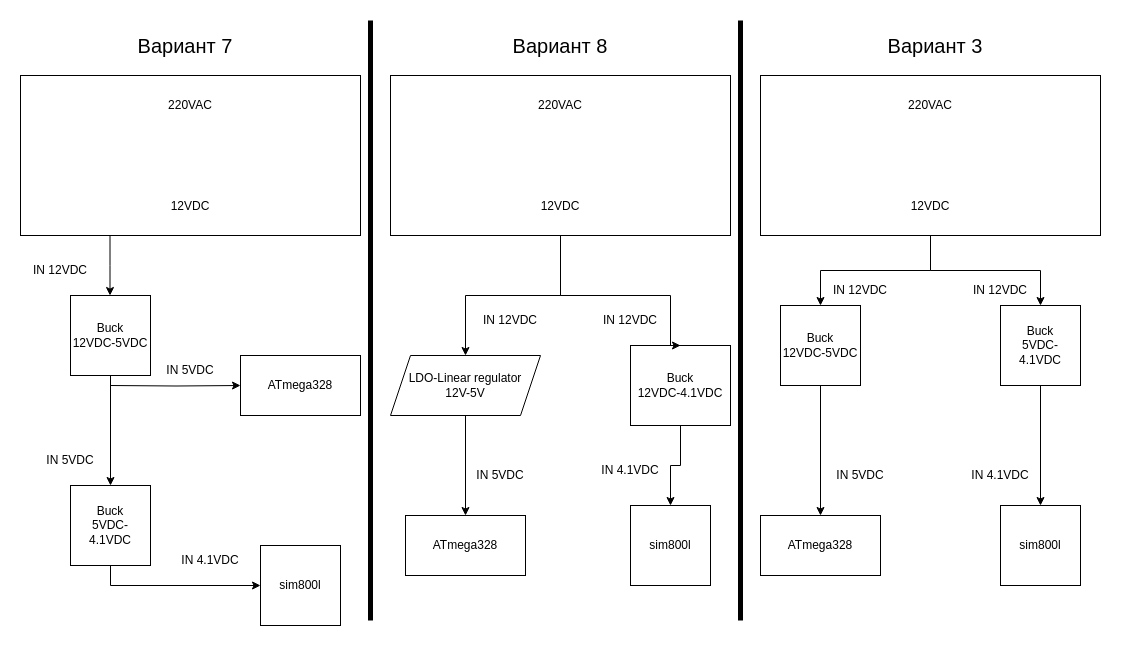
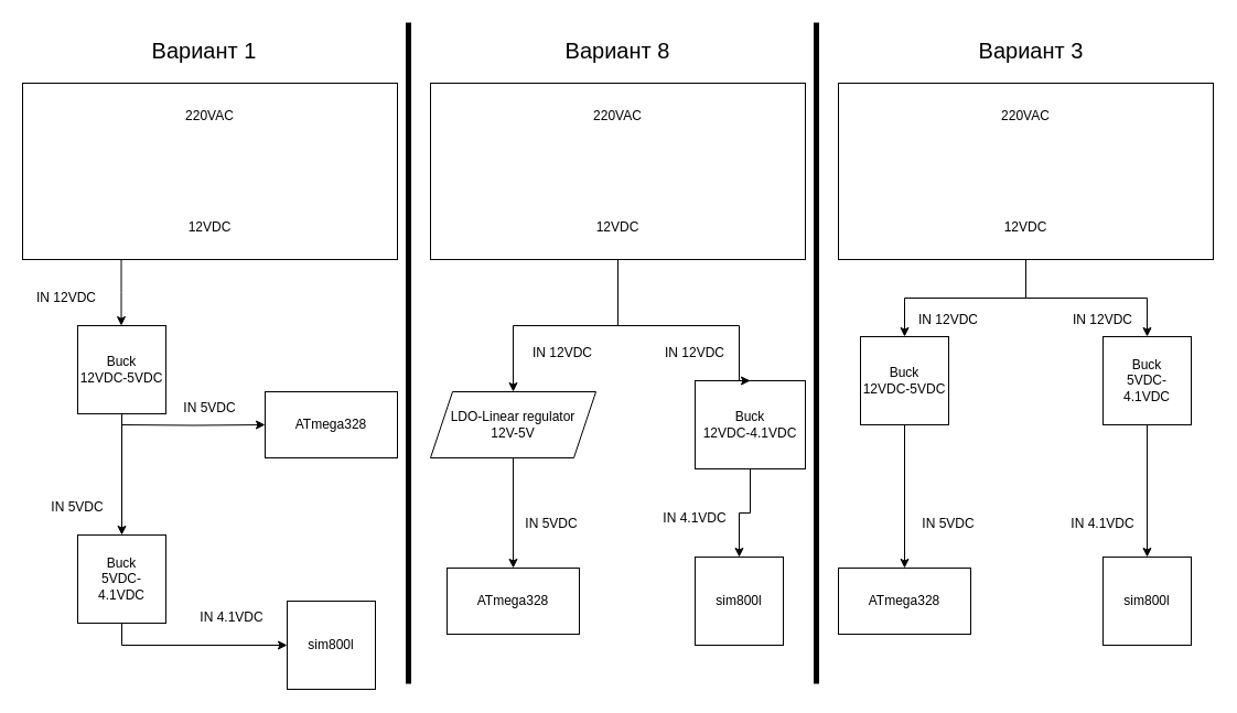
  <mxCell id="0" />
  <mxCell id="1" parent="0" />
  <mxCell id="2" value="ATmega328" style="rounded=0;whiteSpace=wrap;html=1;" vertex="1" parent="1"><mxGeometry x="240" y="355" width="120" height="60" as="geometry" /></mxCell>
  <mxCell id="3" value="sim800l" style="whiteSpace=wrap;html=1;aspect=fixed;" vertex="1" parent="1"><mxGeometry x="260" y="545" width="80" height="80" as="geometry" /></mxCell>
  <mxCell id="4" style="edgeStyle=orthogonalEdgeStyle;rounded=0;orthogonalLoop=1;jettySize=auto;html=1;exitX=0.5;exitY=1;exitDx=0;exitDy=0;entryX=0.5;entryY=0;entryDx=0;entryDy=0;" edge="1" parent="1" source="6" target="8"><mxGeometry relative="1" as="geometry" /></mxCell>
  <mxCell id="5" style="edgeStyle=orthogonalEdgeStyle;rounded=0;orthogonalLoop=1;jettySize=auto;html=1;exitX=0.5;exitY=1;exitDx=0;exitDy=0;entryX=0;entryY=0.5;entryDx=0;entryDy=0;" edge="1" parent="1" target="2"><mxGeometry relative="1" as="geometry"><mxPoint x="110" y="385" as="sourcePoint" /><mxPoint x="190" y="355" as="targetPoint" /></mxGeometry></mxCell>
  <mxCell id="6" value="Buck&lt;div&gt;12VDC-5VDC&lt;/div&gt;" style="whiteSpace=wrap;html=1;aspect=fixed;" vertex="1" parent="1"><mxGeometry x="70" y="295" width="80" height="80" as="geometry" /></mxCell>
  <mxCell id="7" style="edgeStyle=orthogonalEdgeStyle;rounded=0;orthogonalLoop=1;jettySize=auto;html=1;exitX=0.5;exitY=1;exitDx=0;exitDy=0;entryX=0;entryY=0.5;entryDx=0;entryDy=0;" edge="1" parent="1" source="8" target="3"><mxGeometry relative="1" as="geometry" /></mxCell>
  <mxCell id="8" value="Buck&lt;div&gt;5VDC-4.1VDC&lt;/div&gt;" style="whiteSpace=wrap;html=1;aspect=fixed;" vertex="1" parent="1"><mxGeometry x="70" y="485" width="80" height="80" as="geometry" /></mxCell>
  <mxCell id="9" value="IN 4.1VDC" style="text;html=1;align=center;verticalAlign=middle;whiteSpace=wrap;rounded=0;" vertex="1" parent="1"><mxGeometry x="180" y="545" width="60" height="30" as="geometry" /></mxCell>
  <mxCell id="10" value="IN 5VDC" style="text;html=1;align=center;verticalAlign=middle;whiteSpace=wrap;rounded=0;" vertex="1" parent="1"><mxGeometry x="40" y="445" width="60" height="30" as="geometry" /></mxCell>
  <mxCell id="11" value="IN 12VDC" style="text;html=1;align=center;verticalAlign=middle;whiteSpace=wrap;rounded=0;" vertex="1" parent="1"><mxGeometry x="30" y="255" width="60" height="30" as="geometry" /></mxCell>
  <mxCell id="12" value="IN 5VDC" style="text;html=1;align=center;verticalAlign=middle;whiteSpace=wrap;rounded=0;" vertex="1" parent="1"><mxGeometry x="160" y="355" width="60" height="30" as="geometry" /></mxCell>
  <mxCell id="13" value="ATmega328" style="rounded=0;whiteSpace=wrap;html=1;" vertex="1" parent="1"><mxGeometry x="405" y="515" width="120" height="60" as="geometry" /></mxCell>
  <mxCell id="14" value="sim800l" style="whiteSpace=wrap;html=1;aspect=fixed;" vertex="1" parent="1"><mxGeometry x="630" y="505" width="80" height="80" as="geometry" /></mxCell>
  <mxCell id="15" style="edgeStyle=orthogonalEdgeStyle;rounded=0;orthogonalLoop=1;jettySize=auto;html=1;exitX=0.5;exitY=1;exitDx=0;exitDy=0;" edge="1" parent="1" source="16" target="14"><mxGeometry relative="1" as="geometry" /></mxCell>
  <mxCell id="16" value="Buck&lt;div&gt;12VDC-4.1VDC&lt;/div&gt;" style="whiteSpace=wrap;html=1;aspect=fixed;" vertex="1" parent="1"><mxGeometry x="630" y="345" width="100" height="80" as="geometry" /></mxCell>
  <mxCell id="17" value="IN 4.1VDC" style="text;html=1;align=center;verticalAlign=middle;whiteSpace=wrap;rounded=0;" vertex="1" parent="1"><mxGeometry x="600" y="455" width="60" height="30" as="geometry" /></mxCell>
  <mxCell id="18" value="IN 5VDC" style="text;html=1;align=center;verticalAlign=middle;whiteSpace=wrap;rounded=0;" vertex="1" parent="1"><mxGeometry x="470" y="460" width="60" height="30" as="geometry" /></mxCell>
  <mxCell id="19" style="edgeStyle=orthogonalEdgeStyle;rounded=0;orthogonalLoop=1;jettySize=auto;html=1;exitX=0.5;exitY=1;exitDx=0;exitDy=0;entryX=0.5;entryY=0;entryDx=0;entryDy=0;" edge="1" parent="1" source="20" target="13"><mxGeometry relative="1" as="geometry" /></mxCell>
  <mxCell id="20" value="LDO-Linear regulator&lt;div&gt;12V-5V&lt;/div&gt;" style="shape=parallelogram;perimeter=parallelogramPerimeter;whiteSpace=wrap;html=1;fixedSize=1;" vertex="1" parent="1"><mxGeometry x="390" y="355" width="150" height="60" as="geometry" /></mxCell>
  <mxCell id="21" value="IN 12VDC" style="text;html=1;align=center;verticalAlign=middle;whiteSpace=wrap;rounded=0;" vertex="1" parent="1"><mxGeometry x="600" y="305" width="60" height="30" as="geometry" /></mxCell>
  <mxCell id="22" value="IN 12VDC" style="text;html=1;align=center;verticalAlign=middle;whiteSpace=wrap;rounded=0;" vertex="1" parent="1"><mxGeometry x="480" y="305" width="60" height="30" as="geometry" /></mxCell>
  <mxCell id="23" value="ATmega328" style="rounded=0;whiteSpace=wrap;html=1;" vertex="1" parent="1"><mxGeometry x="760" y="515" width="120" height="60" as="geometry" /></mxCell>
  <mxCell id="24" value="sim800l" style="whiteSpace=wrap;html=1;aspect=fixed;" vertex="1" parent="1"><mxGeometry x="1000" y="505" width="80" height="80" as="geometry" /></mxCell>
  <mxCell id="25" style="edgeStyle=orthogonalEdgeStyle;rounded=0;orthogonalLoop=1;jettySize=auto;html=1;exitX=0.5;exitY=1;exitDx=0;exitDy=0;entryX=0.5;entryY=0;entryDx=0;entryDy=0;" edge="1" parent="1" source="26" target="23"><mxGeometry relative="1" as="geometry" /></mxCell>
  <mxCell id="26" value="Buck&lt;div&gt;12VDC-5VDC&lt;/div&gt;" style="whiteSpace=wrap;html=1;aspect=fixed;" vertex="1" parent="1"><mxGeometry x="780" y="305" width="80" height="80" as="geometry" /></mxCell>
  <mxCell id="27" style="edgeStyle=orthogonalEdgeStyle;rounded=0;orthogonalLoop=1;jettySize=auto;html=1;exitX=0.5;exitY=1;exitDx=0;exitDy=0;entryX=0.5;entryY=0;entryDx=0;entryDy=0;" edge="1" parent="1" source="28" target="24"><mxGeometry relative="1" as="geometry"><mxPoint x="1090" y="455" as="targetPoint" /></mxGeometry></mxCell>
  <mxCell id="28" value="Buck&lt;div&gt;5VDC-4.1VDC&lt;/div&gt;" style="whiteSpace=wrap;html=1;aspect=fixed;" vertex="1" parent="1"><mxGeometry x="1000" y="305" width="80" height="80" as="geometry" /></mxCell>
  <mxCell id="29" value="IN 4.1VDC" style="text;html=1;align=center;verticalAlign=middle;whiteSpace=wrap;rounded=0;" vertex="1" parent="1"><mxGeometry x="970" y="460" width="60" height="30" as="geometry" /></mxCell>
  <mxCell id="30" value="IN 5VDC" style="text;html=1;align=center;verticalAlign=middle;whiteSpace=wrap;rounded=0;" vertex="1" parent="1"><mxGeometry x="830" y="460" width="60" height="30" as="geometry" /></mxCell>
  <mxCell id="31" value="IN 12VDC" style="text;html=1;align=center;verticalAlign=middle;whiteSpace=wrap;rounded=0;" vertex="1" parent="1"><mxGeometry x="830" y="275" width="60" height="30" as="geometry" /></mxCell>
  <mxCell id="32" value="IN 12VDC" style="text;html=1;align=center;verticalAlign=middle;whiteSpace=wrap;rounded=0;" vertex="1" parent="1"><mxGeometry x="970" y="275" width="60" height="30" as="geometry" /></mxCell>
  <mxCell id="33" style="edgeStyle=orthogonalEdgeStyle;rounded=0;orthogonalLoop=1;jettySize=auto;html=1;exitX=1;exitY=0.5;exitDx=0;exitDy=0;entryX=0.5;entryY=0;entryDx=0;entryDy=0;" edge="1" parent="1" source="35" target="26"><mxGeometry relative="1" as="geometry" /></mxCell>
  <mxCell id="34" style="edgeStyle=orthogonalEdgeStyle;rounded=0;orthogonalLoop=1;jettySize=auto;html=1;exitX=1;exitY=0.5;exitDx=0;exitDy=0;" edge="1" parent="1" source="35" target="28"><mxGeometry relative="1" as="geometry" /></mxCell>
  <mxCell id="35" value="&lt;div&gt;220VAC&lt;/div&gt;&lt;div&gt;&lt;br&gt;&lt;/div&gt;&lt;div&gt;&lt;br&gt;&lt;/div&gt;&lt;div&gt;&lt;br&gt;&lt;/div&gt;&lt;div&gt;&lt;br&gt;&lt;/div&gt;&lt;div&gt;&lt;br&gt;&lt;/div&gt;&lt;div&gt;&lt;br&gt;&lt;/div&gt;&lt;div&gt;12VDC&lt;/div&gt;" style="rounded=0;whiteSpace=wrap;html=1;direction=south;" vertex="1" parent="1"><mxGeometry x="760" y="75" width="340" height="160" as="geometry" /></mxCell>
  <mxCell id="36" style="edgeStyle=orthogonalEdgeStyle;rounded=0;orthogonalLoop=1;jettySize=auto;html=1;" edge="1" parent="1"><mxGeometry relative="1" as="geometry"><mxPoint x="109.5" y="235" as="sourcePoint" /><mxPoint x="109.5" y="295" as="targetPoint" /><Array as="points"><mxPoint x="109.5" y="265" /><mxPoint x="109.5" y="265" /></Array></mxGeometry></mxCell>
  <mxCell id="37" value="&lt;div&gt;220VAC&lt;/div&gt;&lt;div&gt;&lt;br&gt;&lt;/div&gt;&lt;div&gt;&lt;br&gt;&lt;/div&gt;&lt;div&gt;&lt;br&gt;&lt;/div&gt;&lt;div&gt;&lt;br&gt;&lt;/div&gt;&lt;div&gt;&lt;br&gt;&lt;/div&gt;&lt;div&gt;&lt;br&gt;&lt;/div&gt;&lt;div&gt;12VDC&lt;/div&gt;" style="rounded=0;whiteSpace=wrap;html=1;direction=south;" vertex="1" parent="1"><mxGeometry x="20" y="75" width="340" height="160" as="geometry" /></mxCell>
  <mxCell id="38" style="edgeStyle=orthogonalEdgeStyle;rounded=0;orthogonalLoop=1;jettySize=auto;html=1;exitX=1;exitY=0.5;exitDx=0;exitDy=0;entryX=0.5;entryY=0;entryDx=0;entryDy=0;" edge="1" parent="1" source="40" target="20"><mxGeometry relative="1" as="geometry"><Array as="points"><mxPoint x="560" y="295" /><mxPoint x="465" y="295" /></Array></mxGeometry></mxCell>
  <mxCell id="39" style="edgeStyle=orthogonalEdgeStyle;rounded=0;orthogonalLoop=1;jettySize=auto;html=1;exitX=1;exitY=0.5;exitDx=0;exitDy=0;entryX=0.5;entryY=0;entryDx=0;entryDy=0;" edge="1" parent="1" source="40" target="16"><mxGeometry relative="1" as="geometry"><Array as="points"><mxPoint x="560" y="295" /><mxPoint x="670" y="295" /></Array></mxGeometry></mxCell>
  <mxCell id="40" value="&lt;div&gt;220VAC&lt;/div&gt;&lt;div&gt;&lt;br&gt;&lt;/div&gt;&lt;div&gt;&lt;br&gt;&lt;/div&gt;&lt;div&gt;&lt;br&gt;&lt;/div&gt;&lt;div&gt;&lt;br&gt;&lt;/div&gt;&lt;div&gt;&lt;br&gt;&lt;/div&gt;&lt;div&gt;&lt;br&gt;&lt;/div&gt;&lt;div&gt;12VDC&lt;/div&gt;" style="rounded=0;whiteSpace=wrap;html=1;direction=south;" vertex="1" parent="1"><mxGeometry x="390" y="75" width="340" height="160" as="geometry" /></mxCell>
  <mxCell id="41" value="" style="endArrow=none;html=1;rounded=0;strokeWidth=5;" edge="1" parent="1"><mxGeometry width="50" height="50" relative="1" as="geometry"><mxPoint x="370" y="620" as="sourcePoint" /><mxPoint x="370" y="20" as="targetPoint" /></mxGeometry></mxCell>
  <mxCell id="42" value="" style="endArrow=none;html=1;rounded=0;strokeWidth=5;" edge="1" parent="1"><mxGeometry width="50" height="50" relative="1" as="geometry"><mxPoint x="740" y="620" as="sourcePoint" /><mxPoint x="740" y="20" as="targetPoint" /></mxGeometry></mxCell>
- <mxCell id="43" value="&lt;font style=&quot;font-size: 20px;&quot;&gt;Вариант 7&lt;/font&gt;" style="text;html=1;align=center;verticalAlign=middle;whiteSpace=wrap;rounded=0;" vertex="1" parent="1"><mxGeometry x="120" y="30" width="130" height="30" as="geometry" /></mxCell>
+ <mxCell id="43" value="&lt;font style=&quot;font-size: 20px;&quot;&gt;Вариант 1&lt;/font&gt;" style="text;html=1;align=center;verticalAlign=middle;whiteSpace=wrap;rounded=0;" vertex="1" parent="1"><mxGeometry x="120" y="30" width="130" height="30" as="geometry" /></mxCell>
  <mxCell id="44" value="&lt;font style=&quot;font-size: 20px;&quot;&gt;Вариант 8&lt;/font&gt;" style="text;html=1;align=center;verticalAlign=middle;whiteSpace=wrap;rounded=0;" vertex="1" parent="1"><mxGeometry x="495" y="30" width="130" height="30" as="geometry" /></mxCell>
  <mxCell id="45" value="&lt;font style=&quot;font-size: 20px;&quot;&gt;Вариант 3&lt;/font&gt;" style="text;html=1;align=center;verticalAlign=middle;whiteSpace=wrap;rounded=0;" vertex="1" parent="1"><mxGeometry x="870" y="30" width="130" height="30" as="geometry" /></mxCell>
